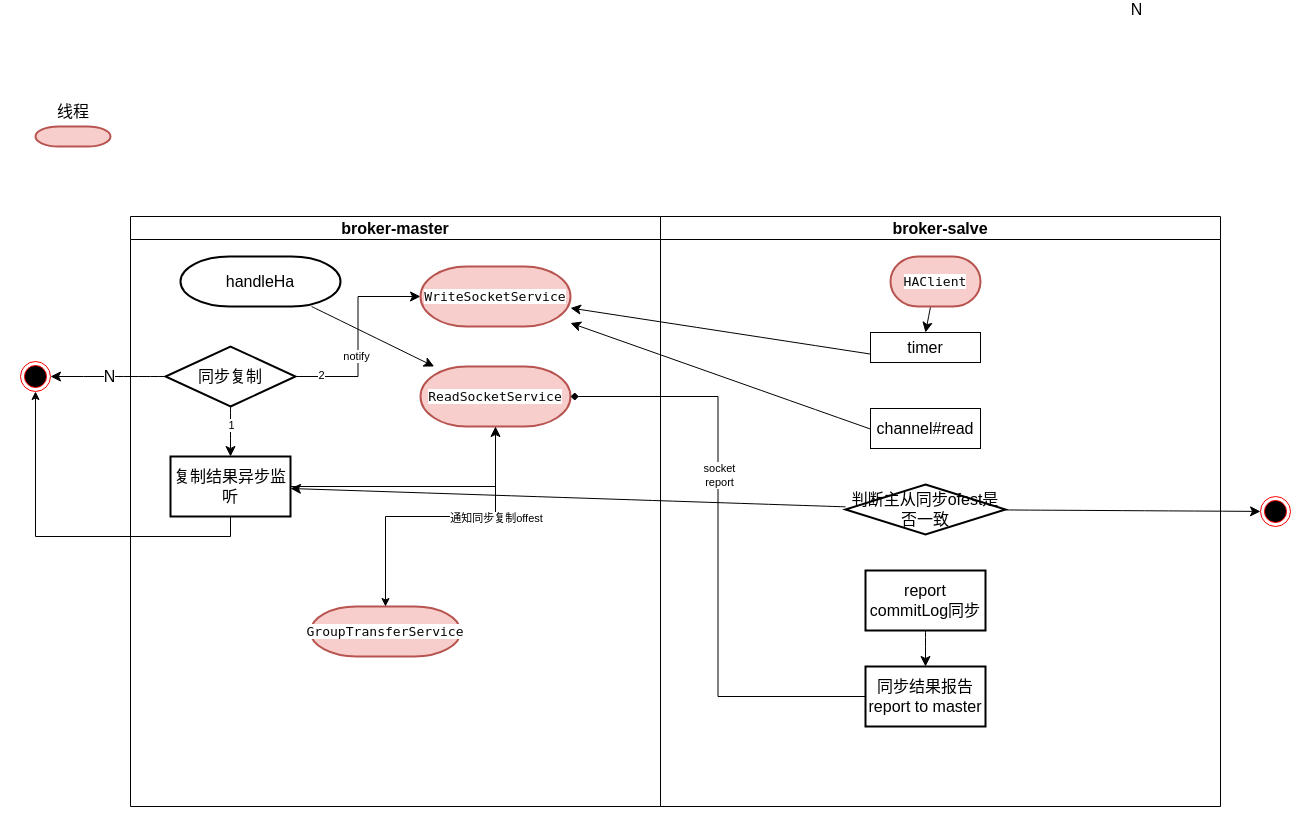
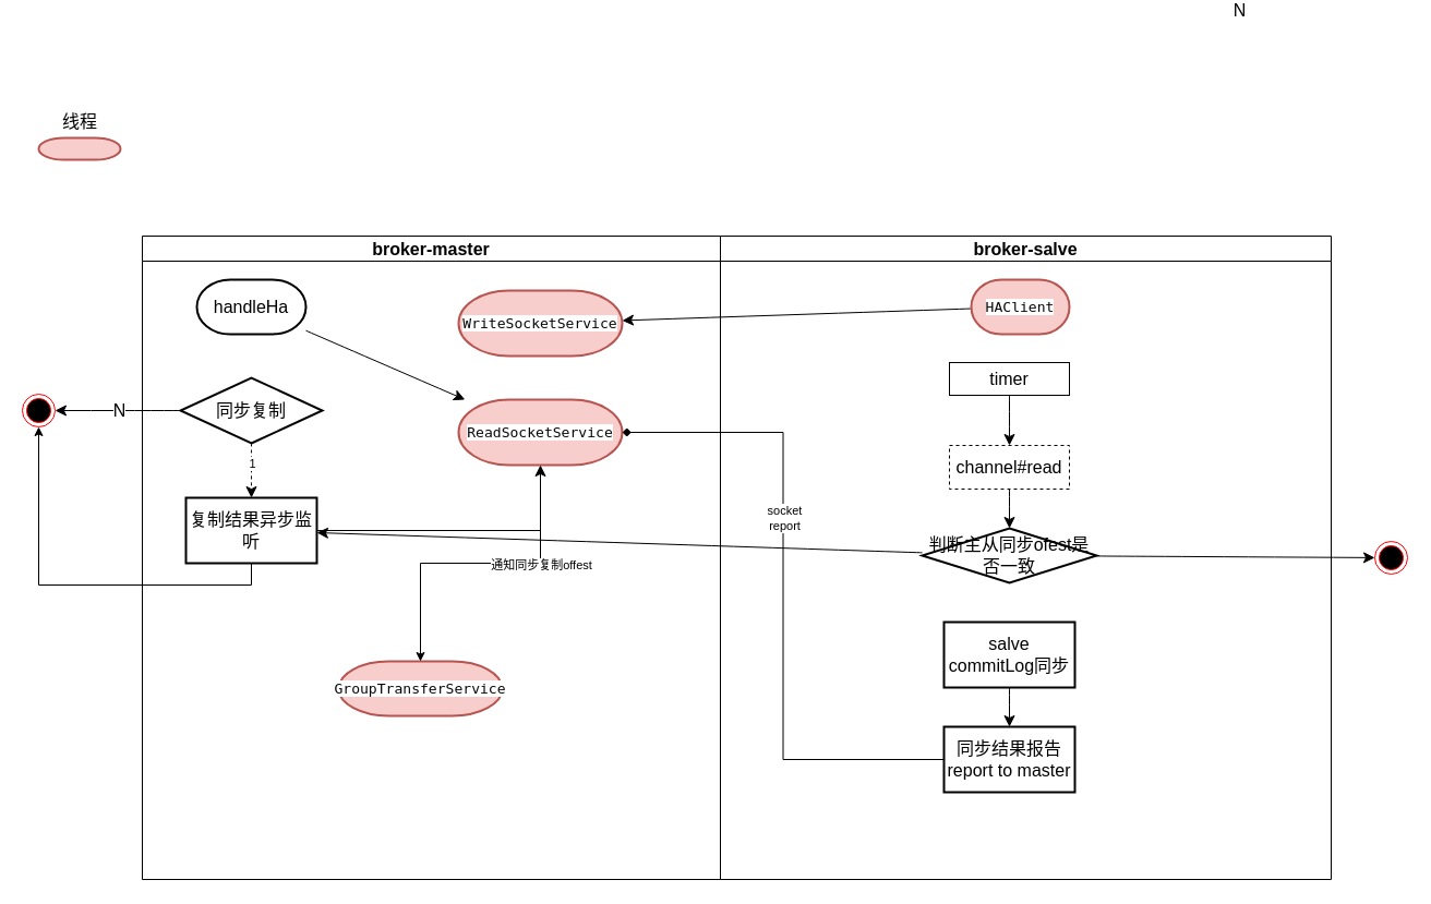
  <mxCell id="0" />
  <mxCell id="1" parent="0" />
  <mxCell id="2" value="broker-master" style="swimlane;whiteSpace=wrap;html=1;fontSize=16;flipH=0;direction=east;" vertex="1" parent="1"><mxGeometry x="130" y="140" width="530" height="590" as="geometry"><mxRectangle x="210" y="190" width="180" height="30" as="alternateBounds" /></mxGeometry></mxCell>
  <mxCell id="3" value="" style="edgeStyle=none;curved=1;rounded=0;orthogonalLoop=1;jettySize=auto;html=1;fontSize=12;startSize=8;endSize=8;" edge="1" parent="2" source="4" target="17"><mxGeometry relative="1" as="geometry" /></mxCell>
- <mxCell id="4" value="handleHa" style="strokeWidth=2;html=1;shape=mxgraph.flowchart.terminator;whiteSpace=wrap;fontSize=16;flipV=1;flipH=0;" vertex="1" parent="2"><mxGeometry x="50" y="40" width="160" height="50" as="geometry" /></mxCell>
- <mxCell id="5" style="edgeStyle=none;curved=1;rounded=0;orthogonalLoop=1;jettySize=auto;html=1;exitX=0.5;exitY=0;exitDx=0;exitDy=0;exitPerimeter=0;entryX=0.5;entryY=0;entryDx=0;entryDy=0;fontSize=12;startSize=8;endSize=8;" edge="1" parent="2" source="10" target="13"><mxGeometry relative="1" as="geometry" /></mxCell>
+ <mxCell id="4" value="handleHa" style="strokeWidth=2;html=1;shape=mxgraph.flowchart.terminator;whiteSpace=wrap;fontSize=16;flipV=1;flipH=0;" vertex="1" parent="2"><mxGeometry x="50" y="40" width="100" height="50" as="geometry" /></mxCell>
+ <mxCell id="5" style="edgeStyle=none;curved=1;rounded=0;orthogonalLoop=1;jettySize=auto;html=1;exitX=0.5;exitY=0;exitDx=0;exitDy=0;exitPerimeter=0;entryX=0.5;entryY=0;entryDx=0;entryDy=0;fontSize=12;startSize=8;endSize=8;dashed=1;" edge="1" parent="2" source="10" target="13"><mxGeometry relative="1" as="geometry" /></mxCell>
  <mxCell id="6" value="1" style="edgeLabel;html=1;align=center;verticalAlign=middle;resizable=0;points=[];" vertex="1" connectable="0" parent="5"><mxGeometry x="-0.28" relative="1" as="geometry"><mxPoint as="offset" /></mxGeometry></mxCell>
- <mxCell id="7" style="edgeStyle=orthogonalEdgeStyle;rounded=0;orthogonalLoop=1;jettySize=auto;html=1;exitX=1;exitY=0.5;exitDx=0;exitDy=0;exitPerimeter=0;entryX=0;entryY=0.5;entryDx=0;entryDy=0;entryPerimeter=0;fontSize=12;startSize=8;endSize=8;strokeColor=default;" edge="1" parent="2" source="10" target="11"><mxGeometry relative="1" as="geometry" /></mxCell>
- <mxCell id="8" value="notify" style="edgeLabel;html=1;align=center;verticalAlign=middle;resizable=0;points=[];" vertex="1" connectable="0" parent="7"><mxGeometry x="-0.176" y="3" relative="1" as="geometry"><mxPoint x="1" y="1" as="offset" /></mxGeometry></mxCell>
- <mxCell id="9" value="2" style="edgeLabel;html=1;align=center;verticalAlign=middle;resizable=0;points=[];" vertex="1" connectable="0" parent="7"><mxGeometry x="-0.756" y="2" relative="1" as="geometry"><mxPoint as="offset" /></mxGeometry></mxCell>
  <mxCell id="10" value="同步复制" style="strokeWidth=2;html=1;shape=mxgraph.flowchart.decision;whiteSpace=wrap;fontSize=16;flipV=1;flipH=0;" vertex="1" parent="2"><mxGeometry x="35" y="130" width="130" height="60" as="geometry" /></mxCell>
  <mxCell id="11" value="&lt;div style=&quot;background-color: rgb(255, 255, 255); color: rgb(8, 8, 8); font-family: &amp;quot;Fira Code&amp;quot;, monospace; font-size: 9.8pt;&quot;&gt;&lt;div style=&quot;font-size: 9.8pt;&quot;&gt;WriteSocketService&lt;/div&gt;&lt;/div&gt;" style="strokeWidth=2;html=1;shape=mxgraph.flowchart.terminator;whiteSpace=wrap;fontSize=16;fillColor=#f8cecc;strokeColor=#b85450;fillStyle=auto;gradientColor=none;" vertex="1" parent="2"><mxGeometry x="290" y="50" width="150" height="60" as="geometry" /></mxCell>
  <mxCell id="12" style="edgeStyle=orthogonalEdgeStyle;rounded=0;orthogonalLoop=1;jettySize=auto;html=1;exitX=1;exitY=0.5;exitDx=0;exitDy=0;fontSize=12;startSize=8;endSize=8;" edge="1" parent="2" source="13" target="17"><mxGeometry relative="1" as="geometry" /></mxCell>
  <mxCell id="13" value="复制结果异步监听" style="whiteSpace=wrap;html=1;fontSize=16;strokeWidth=2;" vertex="1" parent="2"><mxGeometry x="40" y="240" width="120" height="60" as="geometry" /></mxCell>
  <mxCell id="14" value="&lt;div style=&quot;background-color: rgb(255, 255, 255); color: rgb(8, 8, 8); font-family: &amp;quot;Fira Code&amp;quot;, monospace; font-size: 9.8pt;&quot;&gt;&lt;div style=&quot;font-size: 9.8pt;&quot;&gt;GroupTransferService&lt;/div&gt;&lt;/div&gt;" style="strokeWidth=2;html=1;shape=mxgraph.flowchart.terminator;whiteSpace=wrap;fontSize=16;fillColor=#f8cecc;strokeColor=#b85450;fillStyle=auto;gradientColor=none;" vertex="1" parent="2"><mxGeometry x="180" y="390" width="150" height="50" as="geometry" /></mxCell>
  <mxCell id="15" style="edgeStyle=orthogonalEdgeStyle;rounded=0;orthogonalLoop=1;jettySize=auto;html=1;exitX=0.5;exitY=1;exitDx=0;exitDy=0;exitPerimeter=0;entryX=0.5;entryY=0;entryDx=0;entryDy=0;entryPerimeter=0;" edge="1" parent="2" source="17" target="14"><mxGeometry relative="1" as="geometry" /></mxCell>
  <mxCell id="16" value="通知同步复制offest" style="edgeLabel;html=1;align=center;verticalAlign=middle;resizable=0;points=[];" vertex="1" connectable="0" parent="15"><mxGeometry x="-0.378" y="1" relative="1" as="geometry"><mxPoint as="offset" /></mxGeometry></mxCell>
  <mxCell id="17" value="&lt;div style=&quot;background-color: rgb(255, 255, 255); color: rgb(8, 8, 8); font-family: &amp;quot;Fira Code&amp;quot;, monospace; font-size: 9.8pt;&quot;&gt;&lt;div style=&quot;font-size: 9.8pt;&quot;&gt;&lt;div style=&quot;font-size: 9.8pt;&quot;&gt;ReadSocketService&lt;/div&gt;&lt;/div&gt;&lt;/div&gt;" style="strokeWidth=2;html=1;shape=mxgraph.flowchart.terminator;whiteSpace=wrap;fontSize=16;fillColor=#f8cecc;strokeColor=#b85450;fillStyle=auto;gradientColor=none;" vertex="1" parent="2"><mxGeometry x="290" y="150" width="150" height="60" as="geometry" /></mxCell>
  <mxCell id="18" value="broker-salve" style="swimlane;whiteSpace=wrap;html=1;fontSize=16;" vertex="1" parent="1"><mxGeometry x="660" y="140" width="560" height="590" as="geometry"><mxRectangle x="360" y="330" width="180" height="30" as="alternateBounds" /></mxGeometry></mxCell>
- <mxCell id="19" style="edgeStyle=none;curved=1;rounded=0;orthogonalLoop=1;jettySize=auto;html=1;entryX=0.5;entryY=0;entryDx=0;entryDy=0;fontSize=12;startSize=8;endSize=8;" edge="1" parent="18" source="20" target="22"><mxGeometry relative="1" as="geometry" /></mxCell>
+ <mxCell id="19" style="edgeStyle=none;curved=1;rounded=0;orthogonalLoop=1;jettySize=auto;html=1;fontSize=12;startSize=8;endSize=8;" edge="1" parent="18" source="20" target="11"><mxGeometry relative="1" as="geometry" /></mxCell>
  <mxCell id="20" value="&lt;div style=&quot;background-color: rgb(255, 255, 255); color: rgb(8, 8, 8); font-family: &amp;quot;Fira Code&amp;quot;, monospace; font-size: 9.8pt;&quot;&gt;HAClient&lt;/div&gt;" style="strokeWidth=2;html=1;shape=mxgraph.flowchart.terminator;whiteSpace=wrap;fontSize=16;fillColor=#f8cecc;strokeColor=#b85450;fillStyle=auto;gradientColor=none;" vertex="1" parent="18"><mxGeometry x="230" y="40" width="90" height="50" as="geometry" /></mxCell>
- <mxCell id="21" style="edgeStyle=none;curved=1;rounded=0;orthogonalLoop=1;jettySize=auto;html=1;exitX=0.5;exitY=1;exitDx=0;exitDy=0;fontSize=12;startSize=8;endSize=8;" edge="1" parent="18" source="22" target="11"><mxGeometry relative="1" as="geometry" /></mxCell>
+ <mxCell id="21" style="edgeStyle=none;curved=1;rounded=0;orthogonalLoop=1;jettySize=auto;html=1;exitX=0.5;exitY=1;exitDx=0;exitDy=0;entryX=0.5;entryY=0;entryDx=0;entryDy=0;fontSize=12;startSize=8;endSize=8;" edge="1" parent="18" source="22" target="24"><mxGeometry relative="1" as="geometry" /></mxCell>
  <mxCell id="22" value="timer" style="rounded=0;whiteSpace=wrap;html=1;fontSize=16;" vertex="1" parent="18"><mxGeometry x="210" y="116" width="110" height="30" as="geometry" /></mxCell>
- <mxCell id="23" style="edgeStyle=none;curved=1;rounded=0;orthogonalLoop=1;jettySize=auto;html=1;exitX=0.5;exitY=1;exitDx=0;exitDy=0;fontSize=12;startSize=8;endSize=8;" edge="1" parent="18" source="24" target="11"><mxGeometry relative="1" as="geometry" /></mxCell>
- <mxCell id="24" value="channel#read" style="rounded=0;whiteSpace=wrap;html=1;fontSize=16;" vertex="1" parent="18"><mxGeometry x="210" y="192" width="110" height="40" as="geometry" /></mxCell>
+ <mxCell id="23" style="edgeStyle=none;curved=1;rounded=0;orthogonalLoop=1;jettySize=auto;html=1;exitX=0.5;exitY=1;exitDx=0;exitDy=0;fontSize=12;startSize=8;endSize=8;" edge="1" parent="18" source="24" target="26"><mxGeometry relative="1" as="geometry" /></mxCell>
+ <mxCell id="24" value="channel#read" style="rounded=0;whiteSpace=wrap;html=1;fontSize=16;dashed=1;" vertex="1" parent="18"><mxGeometry x="210" y="192" width="110" height="40" as="geometry" /></mxCell>
  <mxCell id="25" value="" style="edgeStyle=none;curved=1;rounded=0;orthogonalLoop=1;jettySize=auto;html=1;fontSize=12;startSize=8;endSize=8;" edge="1" parent="18" source="26" target="13"><mxGeometry relative="1" as="geometry" /></mxCell>
  <mxCell id="26" value="判断主从同步ofest是否一致" style="strokeWidth=2;html=1;shape=mxgraph.flowchart.decision;whiteSpace=wrap;fontSize=16;" vertex="1" parent="18"><mxGeometry x="185" y="268" width="160" height="50" as="geometry" /></mxCell>
  <mxCell id="27" style="edgeStyle=none;curved=1;rounded=0;orthogonalLoop=1;jettySize=auto;html=1;exitX=0.5;exitY=1;exitDx=0;exitDy=0;fontSize=12;startSize=8;endSize=8;" edge="1" parent="18" source="28" target="29"><mxGeometry relative="1" as="geometry" /></mxCell>
- <mxCell id="28" value="report&lt;br&gt;commitLog同步" style="whiteSpace=wrap;html=1;fontSize=16;strokeWidth=2;" vertex="1" parent="18"><mxGeometry x="205" y="354" width="120" height="60" as="geometry" /></mxCell>
+ <mxCell id="28" value="salve&lt;br&gt;commitLog同步" style="whiteSpace=wrap;html=1;fontSize=16;strokeWidth=2;" vertex="1" parent="18"><mxGeometry x="205" y="354" width="120" height="60" as="geometry" /></mxCell>
  <mxCell id="29" value="同步结果报告&lt;br&gt;report to master" style="whiteSpace=wrap;html=1;fontSize=16;strokeWidth=2;" vertex="1" parent="18"><mxGeometry x="205" y="450" width="120" height="60" as="geometry" /></mxCell>
  <mxCell id="30" value="" style="ellipse;html=1;shape=endState;fillColor=#000000;strokeColor=#ff0000;fontSize=16;" vertex="1" parent="1"><mxGeometry x="20" y="285" width="30" height="30" as="geometry" /></mxCell>
  <mxCell id="31" value="" style="edgeStyle=none;curved=1;rounded=0;orthogonalLoop=1;jettySize=auto;html=1;fontSize=12;startSize=8;endSize=8;" edge="1" parent="1" source="10" target="30"><mxGeometry relative="1" as="geometry" /></mxCell>
  <mxCell id="32" value="N" style="edgeLabel;html=1;align=center;verticalAlign=middle;resizable=0;points=[];fontSize=16;" vertex="1" connectable="0" parent="31"><mxGeometry x="-0.011" y="-1" relative="1" as="geometry"><mxPoint as="offset" /></mxGeometry></mxCell>
  <mxCell id="33" value="" style="strokeWidth=2;html=1;shape=mxgraph.flowchart.terminator;whiteSpace=wrap;fontSize=16;fillColor=#f8cecc;strokeColor=#b85450;" vertex="1" parent="1"><mxGeometry x="35" y="50" width="75" height="20" as="geometry" /></mxCell>
  <mxCell id="34" value="线程" style="text;strokeColor=none;fillColor=none;html=1;align=center;verticalAlign=middle;whiteSpace=wrap;rounded=0;fontSize=16;" vertex="1" parent="1"><mxGeometry x="42.5" y="20" width="60" height="30" as="geometry" /></mxCell>
  <mxCell id="35" value="" style="edgeStyle=none;curved=1;rounded=0;orthogonalLoop=1;jettySize=auto;html=1;fontSize=12;startSize=8;endSize=8;" edge="1" parent="1" source="26" target="37"><mxGeometry relative="1" as="geometry"><mxPoint x="780" y="415" as="targetPoint" /></mxGeometry></mxCell>
  <mxCell id="36" value="N" style="edgeLabel;html=1;align=center;verticalAlign=middle;resizable=0;points=[];fontSize=16;" vertex="1" connectable="0" parent="35"><mxGeometry y="502" relative="1" as="geometry"><mxPoint as="offset" /></mxGeometry></mxCell>
  <mxCell id="37" value="" style="ellipse;html=1;shape=endState;fillColor=#000000;strokeColor=#ff0000;fontSize=16;" vertex="1" parent="1"><mxGeometry x="1260" y="420" width="30" height="30" as="geometry" /></mxCell>
  <mxCell id="38" style="edgeStyle=orthogonalEdgeStyle;rounded=0;orthogonalLoop=1;jettySize=auto;html=1;exitX=0;exitY=0.5;exitDx=0;exitDy=0;entryX=1;entryY=0.5;entryDx=0;entryDy=0;entryPerimeter=0;endArrow=diamond;" edge="1" parent="1" source="29" target="17"><mxGeometry relative="1" as="geometry" /></mxCell>
  <mxCell id="39" value="socket&lt;br&gt;report" style="edgeLabel;html=1;align=center;verticalAlign=middle;resizable=0;points=[];" vertex="1" connectable="0" parent="38"><mxGeometry x="0.245" relative="1" as="geometry"><mxPoint x="1" y="1" as="offset" /></mxGeometry></mxCell>
  <mxCell id="40" style="edgeStyle=orthogonalEdgeStyle;rounded=0;orthogonalLoop=1;jettySize=auto;html=1;exitX=0.5;exitY=1;exitDx=0;exitDy=0;entryX=0.5;entryY=1;entryDx=0;entryDy=0;" edge="1" parent="1" source="13" target="30"><mxGeometry relative="1" as="geometry" /></mxCell>
